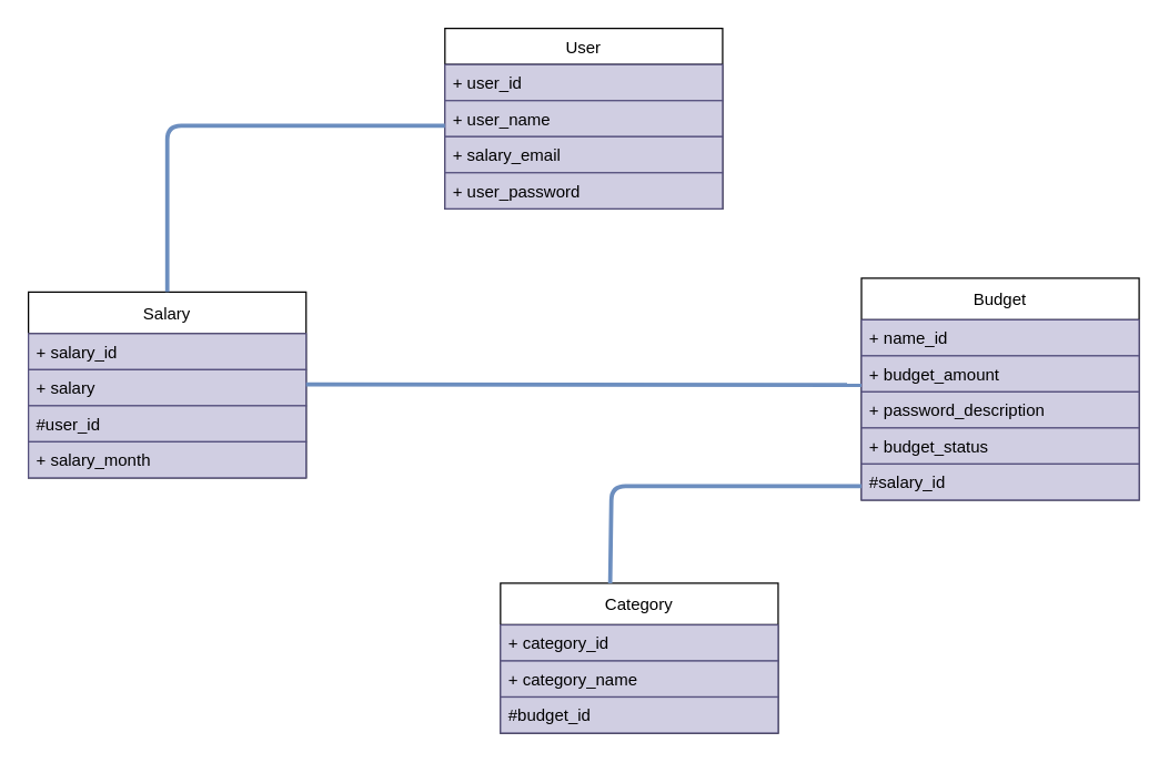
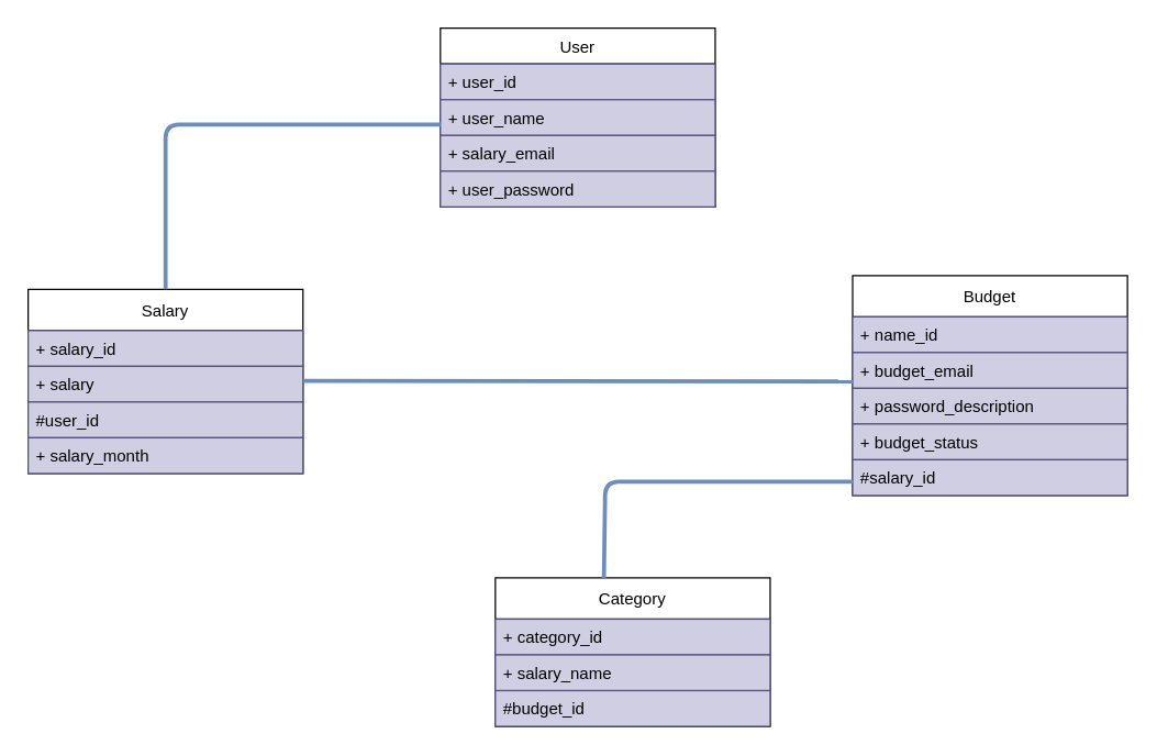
  <mxCell id="0" />
  <mxCell id="1" parent="0" />
  <mxCell id="2" value="User" style="swimlane;fontStyle=0;childLayout=stackLayout;horizontal=1;startSize=26;horizontalStack=0;resizeParent=1;resizeParentMax=0;resizeLast=0;collapsible=1;marginBottom=0;" vertex="1" parent="1"><mxGeometry x="320" y="20" width="200" height="130" as="geometry"><mxRectangle x="330" y="40" width="70" height="30" as="alternateBounds" /></mxGeometry></mxCell>
  <mxCell id="3" value="+ user_id" style="text;strokeColor=#56517e;fillColor=#d0cee2;align=left;verticalAlign=top;spacingLeft=4;spacingRight=4;overflow=hidden;rotatable=0;points=[[0,0.5],[1,0.5]];portConstraint=eastwest;fontColor=#000000;" vertex="1" parent="2"><mxGeometry y="26" width="200" height="26" as="geometry" /></mxCell>
  <mxCell id="4" value="+ user_name" style="text;strokeColor=#56517e;fillColor=#d0cee2;align=left;verticalAlign=top;spacingLeft=4;spacingRight=4;overflow=hidden;rotatable=0;points=[[0,0.5],[1,0.5]];portConstraint=eastwest;fontColor=#000000;" vertex="1" parent="2"><mxGeometry y="52" width="200" height="26" as="geometry" /></mxCell>
  <mxCell id="5" value="+ salary_email" style="text;strokeColor=#56517e;fillColor=#d0cee2;align=left;verticalAlign=top;spacingLeft=4;spacingRight=4;overflow=hidden;rotatable=0;points=[[0,0.5],[1,0.5]];portConstraint=eastwest;fontColor=#000000;" vertex="1" parent="2"><mxGeometry y="78" width="200" height="26" as="geometry" /></mxCell>
  <mxCell id="6" value="+ user_password" style="text;strokeColor=#56517e;fillColor=#d0cee2;align=left;verticalAlign=top;spacingLeft=4;spacingRight=4;overflow=hidden;rotatable=0;points=[[0,0.5],[1,0.5]];portConstraint=eastwest;fontColor=#000000;" vertex="1" parent="2"><mxGeometry y="104" width="200" height="26" as="geometry" /></mxCell>
  <mxCell id="7" value="Salary" style="swimlane;fontStyle=0;childLayout=stackLayout;horizontal=1;startSize=30;horizontalStack=0;resizeParent=1;resizeParentMax=0;resizeLast=0;collapsible=1;marginBottom=0;" vertex="1" parent="1"><mxGeometry x="20" y="210" width="200" height="134" as="geometry"><mxRectangle x="330" y="40" width="70" height="30" as="alternateBounds" /></mxGeometry></mxCell>
  <mxCell id="8" value="+ salary_id" style="text;strokeColor=#56517e;fillColor=#d0cee2;align=left;verticalAlign=top;spacingLeft=4;spacingRight=4;overflow=hidden;rotatable=0;points=[[0,0.5],[1,0.5]];portConstraint=eastwest;fontColor=#000000;" vertex="1" parent="7"><mxGeometry y="30" width="200" height="26" as="geometry" /></mxCell>
  <mxCell id="9" value="+ salary" style="text;strokeColor=#56517e;fillColor=#d0cee2;align=left;verticalAlign=top;spacingLeft=4;spacingRight=4;overflow=hidden;rotatable=0;points=[[0,0.5],[1,0.5]];portConstraint=eastwest;fontColor=#000000;" vertex="1" parent="7"><mxGeometry y="56" width="200" height="26" as="geometry" /></mxCell>
  <mxCell id="10" value="#user_id" style="text;strokeColor=#56517e;fillColor=#d0cee2;align=left;verticalAlign=top;spacingLeft=4;spacingRight=4;overflow=hidden;rotatable=0;points=[[0,0.5],[1,0.5]];portConstraint=eastwest;fontColor=#000000;" vertex="1" parent="7"><mxGeometry y="82" width="200" height="26" as="geometry" /></mxCell>
  <mxCell id="11" value="+ salary_month" style="text;strokeColor=#56517e;fillColor=#d0cee2;align=left;verticalAlign=top;spacingLeft=4;spacingRight=4;overflow=hidden;rotatable=0;points=[[0,0.5],[1,0.5]];portConstraint=eastwest;fontColor=#000000;" vertex="1" parent="7"><mxGeometry y="108" width="200" height="26" as="geometry" /></mxCell>
  <mxCell id="12" value="Budget" style="swimlane;fontStyle=0;childLayout=stackLayout;horizontal=1;startSize=30;horizontalStack=0;resizeParent=1;resizeParentMax=0;resizeLast=0;collapsible=1;marginBottom=0;" vertex="1" parent="1"><mxGeometry x="620" y="200" width="200" height="160" as="geometry"><mxRectangle x="330" y="40" width="70" height="30" as="alternateBounds" /></mxGeometry></mxCell>
  <mxCell id="13" value="+ name_id" style="text;strokeColor=#56517e;fillColor=#d0cee2;align=left;verticalAlign=top;spacingLeft=4;spacingRight=4;overflow=hidden;rotatable=0;points=[[0,0.5],[1,0.5]];portConstraint=eastwest;fontColor=#000000;" vertex="1" parent="12"><mxGeometry y="30" width="200" height="26" as="geometry" /></mxCell>
- <mxCell id="14" value="+ budget_amount" style="text;strokeColor=#56517e;fillColor=#d0cee2;align=left;verticalAlign=top;spacingLeft=4;spacingRight=4;overflow=hidden;rotatable=0;points=[[0,0.5],[1,0.5]];portConstraint=eastwest;fontColor=#000000;" vertex="1" parent="12"><mxGeometry y="56" width="200" height="26" as="geometry" /></mxCell>
+ <mxCell id="14" value="+ budget_email" style="text;strokeColor=#56517e;fillColor=#d0cee2;align=left;verticalAlign=top;spacingLeft=4;spacingRight=4;overflow=hidden;rotatable=0;points=[[0,0.5],[1,0.5]];portConstraint=eastwest;fontColor=#000000;" vertex="1" parent="12"><mxGeometry y="56" width="200" height="26" as="geometry" /></mxCell>
  <mxCell id="15" value="+ password_description" style="text;strokeColor=#56517e;fillColor=#d0cee2;align=left;verticalAlign=top;spacingLeft=4;spacingRight=4;overflow=hidden;rotatable=0;points=[[0,0.5],[1,0.5]];portConstraint=eastwest;fontColor=#000000;" vertex="1" parent="12"><mxGeometry y="82" width="200" height="26" as="geometry" /></mxCell>
  <mxCell id="16" value="+ budget_status" style="text;strokeColor=#56517e;fillColor=#d0cee2;align=left;verticalAlign=top;spacingLeft=4;spacingRight=4;overflow=hidden;rotatable=0;points=[[0,0.5],[1,0.5]];portConstraint=eastwest;fontColor=#000000;" vertex="1" parent="12"><mxGeometry y="108" width="200" height="26" as="geometry" /></mxCell>
  <mxCell id="17" value="#salary_id" style="text;strokeColor=#56517e;fillColor=#d0cee2;align=left;verticalAlign=top;spacingLeft=4;spacingRight=4;overflow=hidden;rotatable=0;points=[[0,0.5],[1,0.5]];portConstraint=eastwest;fontColor=#000000;" vertex="1" parent="12"><mxGeometry y="134" width="200" height="26" as="geometry" /></mxCell>
  <mxCell id="18" value="Category" style="swimlane;fontStyle=0;childLayout=stackLayout;horizontal=1;startSize=30;horizontalStack=0;resizeParent=1;resizeParentMax=0;resizeLast=0;collapsible=1;marginBottom=0;" vertex="1" parent="1"><mxGeometry x="360" y="420" width="200" height="108" as="geometry"><mxRectangle x="330" y="40" width="70" height="30" as="alternateBounds" /></mxGeometry></mxCell>
  <mxCell id="19" value="+ category_id" style="text;strokeColor=#56517e;fillColor=#d0cee2;align=left;verticalAlign=top;spacingLeft=4;spacingRight=4;overflow=hidden;rotatable=0;points=[[0,0.5],[1,0.5]];portConstraint=eastwest;fontColor=#000000;" vertex="1" parent="18"><mxGeometry y="30" width="200" height="26" as="geometry" /></mxCell>
- <mxCell id="20" value="+ category_name" style="text;strokeColor=#56517e;fillColor=#d0cee2;align=left;verticalAlign=top;spacingLeft=4;spacingRight=4;overflow=hidden;rotatable=0;points=[[0,0.5],[1,0.5]];portConstraint=eastwest;fontColor=#000000;" vertex="1" parent="18"><mxGeometry y="56" width="200" height="26" as="geometry" /></mxCell>
+ <mxCell id="20" value="+ salary_name" style="text;strokeColor=#56517e;fillColor=#d0cee2;align=left;verticalAlign=top;spacingLeft=4;spacingRight=4;overflow=hidden;rotatable=0;points=[[0,0.5],[1,0.5]];portConstraint=eastwest;fontColor=#000000;" vertex="1" parent="18"><mxGeometry y="56" width="200" height="26" as="geometry" /></mxCell>
  <mxCell id="21" value="#budget_id" style="text;strokeColor=#56517e;fillColor=#d0cee2;align=left;verticalAlign=top;spacingLeft=4;spacingRight=4;overflow=hidden;rotatable=0;points=[[0,0.5],[1,0.5]];portConstraint=eastwest;fontColor=#000000;" vertex="1" parent="18"><mxGeometry y="82" width="200" height="26" as="geometry" /></mxCell>
  <mxCell id="22" value="" style="endArrow=none;startArrow=none;endFill=0;startFill=0;endSize=8;html=1;verticalAlign=bottom;labelBackgroundColor=none;strokeWidth=3;fontColor=#000000;exitX=0.5;exitY=0;exitDx=0;exitDy=0;fillColor=#dae8fc;strokeColor=#6c8ebf;" edge="1" parent="1" source="7"><mxGeometry width="160" relative="1" as="geometry"><mxPoint x="160" y="90" as="sourcePoint" /><mxPoint x="320" y="90" as="targetPoint" /><Array as="points"><mxPoint x="120" y="90" /></Array></mxGeometry></mxCell>
  <mxCell id="23" value="" style="endArrow=none;startArrow=none;endFill=0;startFill=0;endSize=8;html=1;verticalAlign=bottom;labelBackgroundColor=none;strokeWidth=3;fontColor=#000000;fillColor=#dae8fc;strokeColor=#6c8ebf;" edge="1" parent="1"><mxGeometry width="160" relative="1" as="geometry"><mxPoint x="220" y="276.5" as="sourcePoint" /><mxPoint x="620" y="277" as="targetPoint" /><Array as="points" /></mxGeometry></mxCell>
  <mxCell id="24" value="&lt;p style=&quot;line-height: 120%; font-size: 14px;&quot;&gt;&lt;font style=&quot;font-size: 14px;&quot; color=&quot;#ffffff&quot;&gt;1--1&lt;/font&gt;&lt;/p&gt;" style="text;html=1;align=center;verticalAlign=middle;resizable=0;points=[];autosize=1;strokeColor=none;fillColor=none;fontColor=#000000;" vertex="1" parent="1"><mxGeometry x="220" y="225" width="50" height="60" as="geometry" /></mxCell>
  <mxCell id="25" value="&lt;font style=&quot;font-size: 14px;&quot; color=&quot;#ffffff&quot;&gt;0--*&lt;/font&gt;" style="text;html=1;align=center;verticalAlign=middle;resizable=0;points=[];autosize=1;strokeColor=none;fillColor=none;fontColor=#000000;" vertex="1" parent="1"><mxGeometry x="75" y="180" width="50" height="30" as="geometry" /></mxCell>
  <mxCell id="26" value="&lt;font style=&quot;font-size: 14px;&quot; color=&quot;#ffffff&quot;&gt;0--*&lt;/font&gt;" style="text;html=1;align=center;verticalAlign=middle;resizable=0;points=[];autosize=1;strokeColor=none;fillColor=none;fontColor=#000000;" vertex="1" parent="1"><mxGeometry x="570" y="240" width="50" height="30" as="geometry" /></mxCell>
  <mxCell id="27" value="" style="endArrow=none;startArrow=none;endFill=0;startFill=0;endSize=8;html=1;verticalAlign=bottom;labelBackgroundColor=none;strokeWidth=3;fontColor=#000000;fillColor=#dae8fc;strokeColor=#6c8ebf;exitX=0.395;exitY=0;exitDx=0;exitDy=0;exitPerimeter=0;" edge="1" parent="1" source="18"><mxGeometry width="160" relative="1" as="geometry"><mxPoint x="390" y="350" as="sourcePoint" /><mxPoint x="620" y="350" as="targetPoint" /><Array as="points"><mxPoint x="440" y="350" /></Array></mxGeometry></mxCell>
  <mxCell id="28" value="&lt;p style=&quot;line-height: 120%; font-size: 14px;&quot;&gt;&lt;font style=&quot;font-size: 14px;&quot; color=&quot;#ffffff&quot;&gt;1--1&lt;/font&gt;&lt;/p&gt;" style="text;html=1;align=center;verticalAlign=middle;resizable=0;points=[];autosize=1;strokeColor=none;fillColor=none;fontColor=#000000;" vertex="1" parent="1"><mxGeometry x="280" y="50" width="50" height="60" as="geometry" /></mxCell>
  <mxCell id="29" value="&lt;p style=&quot;line-height: 120%; font-size: 14px;&quot;&gt;&lt;font style=&quot;font-size: 14px;&quot; color=&quot;#ffffff&quot;&gt;1--1&lt;/font&gt;&lt;/p&gt;" style="text;html=1;align=center;verticalAlign=middle;resizable=0;points=[];autosize=1;strokeColor=none;fillColor=none;fontColor=#000000;" vertex="1" parent="1"><mxGeometry x="580" y="300" width="50" height="60" as="geometry" /></mxCell>
  <mxCell id="30" value="&lt;font style=&quot;font-size: 14px;&quot; color=&quot;#ffffff&quot;&gt;0--*&lt;/font&gt;" style="text;html=1;align=center;verticalAlign=middle;resizable=0;points=[];autosize=1;strokeColor=none;fillColor=none;fontColor=#000000;" vertex="1" parent="1"><mxGeometry x="395" y="390" width="50" height="30" as="geometry" /></mxCell>
